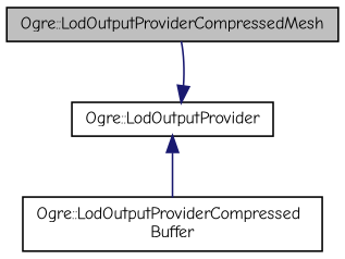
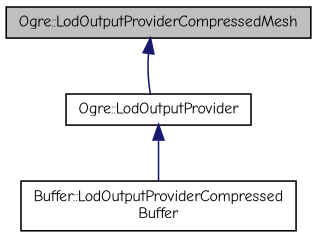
  digraph {
    fontname="Comic Neue"
    node [color=black fontname="Comic Neue" fontsize=10 shape=record]
    edge [color=midnightblue dir=back fontname="Comic Neue" fontsize=10 labelfontname=Helvetica labelfontsize=10 style=solid]
    n1 [fillcolor=grey75 fontcolor=black height=0.2 label="Ogre::LodOutputProviderCompressedMesh" style=filled width=0.4]
-   n2 [height=0.2 label="Ogre::LodOutputProviderCompressed\lBuffer" width=0.4]
+   n2 [height=0.2 label="Buffer::LodOutputProviderCompressed\lBuffer" width=0.4]
    n3 [height=0.2 label="Ogre::LodOutputProvider" width=0.4]
-   n3 -> n1
+   n1 -> n3
    n3 -> n2
  }
